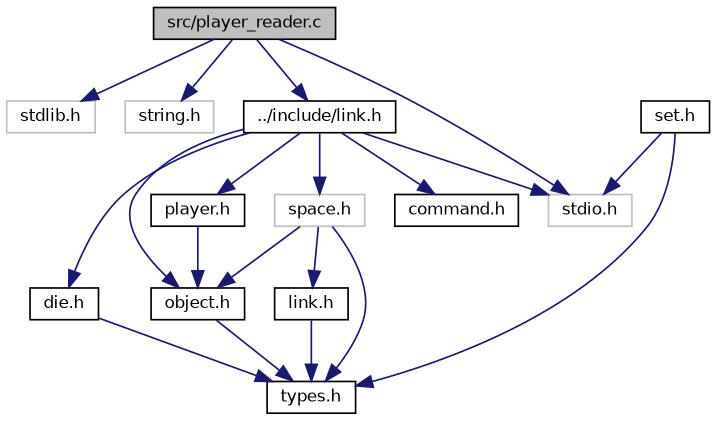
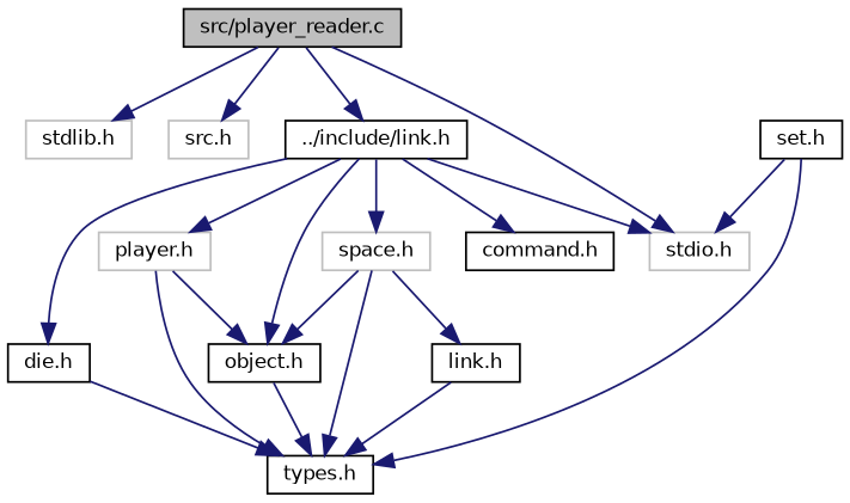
  digraph {
    node [color=black fillcolor=white fontname=Helvetica fontsize=10 shape=record style=filled]
    edge [color=midnightblue fontname=Helvetica fontsize=10 labelfontname=Helvetica labelfontsize=10 style=solid]
    n1 [fillcolor=grey75 fontcolor=black height=0.2 label="src/player_reader.c" width=0.4]
    n2 [color=grey75 height=0.2 label="stdio.h" width=0.4]
    n3 [color=grey75 height=0.2 label="stdlib.h" width=0.4]
-   n4 [color=grey75 height=0.2 label="string.h" width=0.4]
+   n4 [color=grey75 height=0.2 label="src.h" width=0.4]
    n5 [height=0.2 label="../include/link.h" width=0.4]
    n6 [height=0.2 label="command.h" width=0.4]
    n7 [height=0.2 label="die.h" width=0.4]
    n8 [height=0.2 label="object.h" width=0.4]
-   n9 [height=0.2 label="player.h" width=0.4]
+   n9 [color=grey75 height=0.2 label="player.h" width=0.4]
    n10 [color=grey75 height=0.2 label="space.h" width=0.4]
    n11 [height=0.2 label="types.h" width=0.4]
    n12 [height=0.2 label="link.h" width=0.4]
    n13 [height=0.2 label="set.h" width=0.4]
    n1 -> n2
    n1 -> n3
    n1 -> n4
    n1 -> n5
    n5 -> n2
    n5 -> n6
    n5 -> n7
    n5 -> n8
    n5 -> n9
    n5 -> n10
    n7 -> n11
    n8 -> n11
    n9 -> n8
+   n9 -> n11
    n10 -> n8
    n10 -> n11
    n10 -> n12
    n12 -> n11
    n13 -> n2
    n13 -> n11
  }
